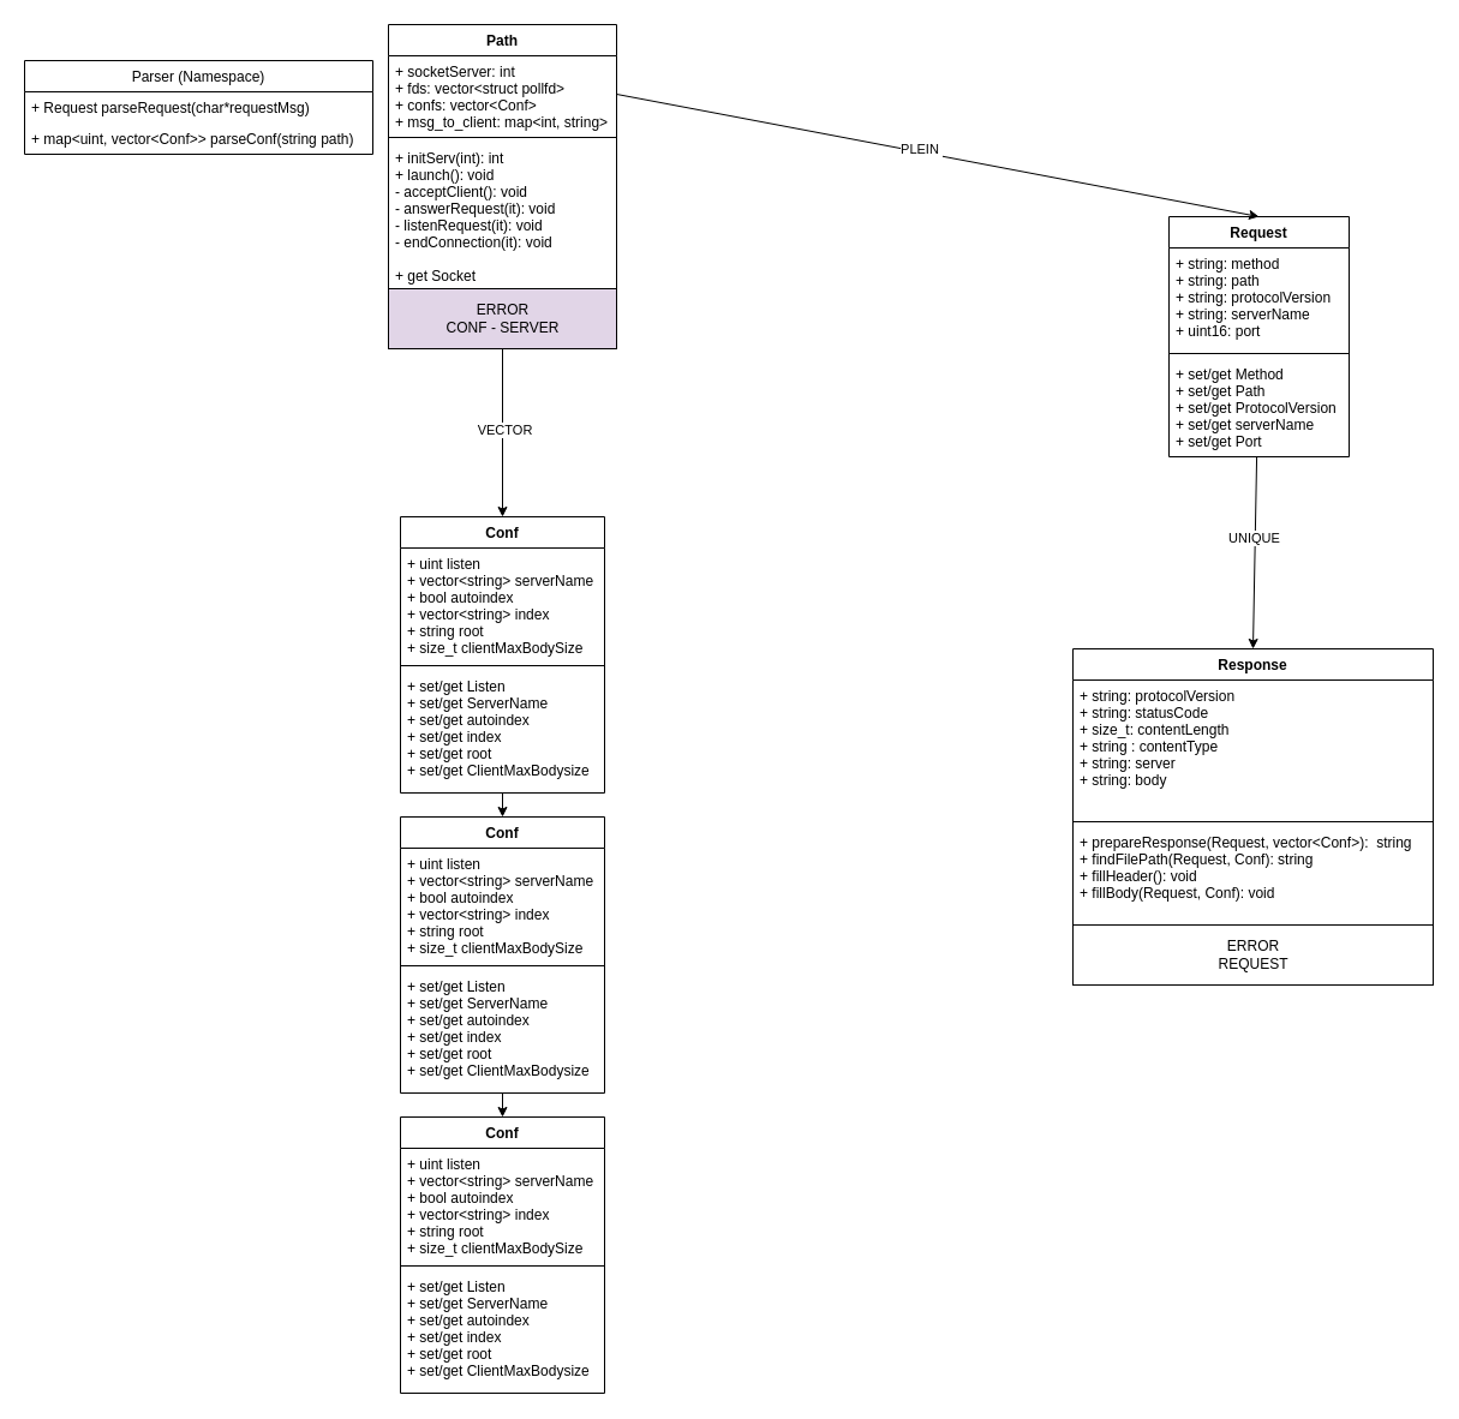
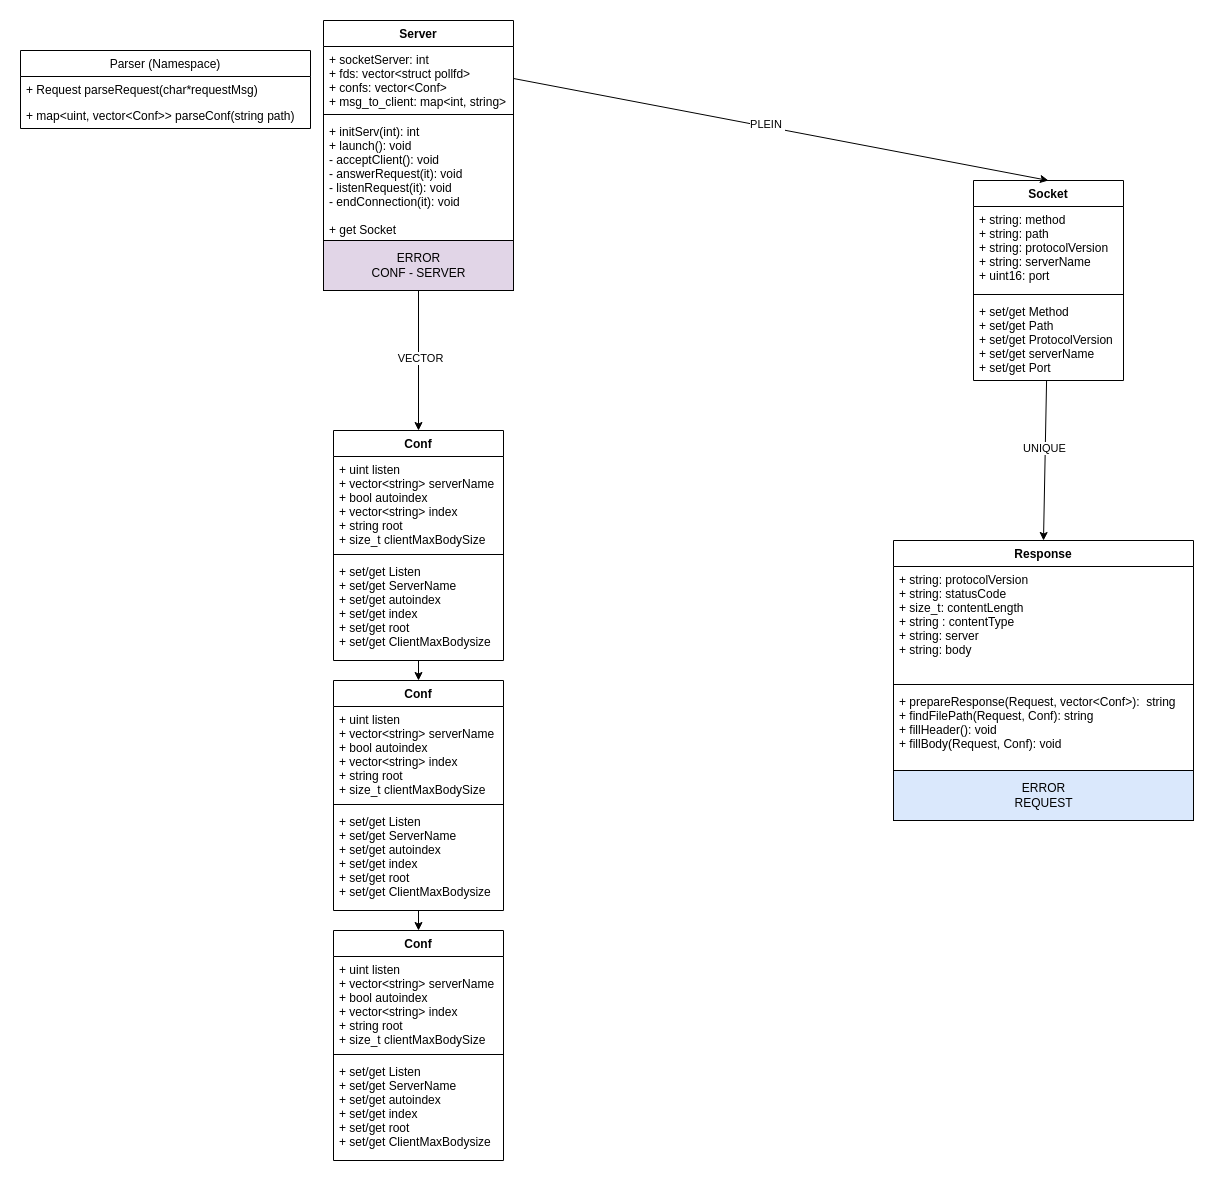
  <mxCell id="0" />
  <mxCell id="1" parent="0" />
  <mxCell id="2" style="edgeStyle=none;html=1;entryX=0.5;entryY=0;entryDx=0;entryDy=0;" edge="1" parent="1" source="4" target="10"><mxGeometry relative="1" as="geometry" /></mxCell>
  <mxCell id="3" value="VECTOR" style="edgeLabel;html=1;align=center;verticalAlign=middle;resizable=0;points=[];" vertex="1" connectable="0" parent="2"><mxGeometry x="-0.042" y="1" relative="1" as="geometry"><mxPoint as="offset" /></mxGeometry></mxCell>
- <mxCell id="4" value="Path" style="swimlane;fontStyle=1;align=center;verticalAlign=top;childLayout=stackLayout;horizontal=1;startSize=26;horizontalStack=0;resizeParent=1;resizeParentMax=0;resizeLast=0;collapsible=1;marginBottom=0;" parent="1" vertex="1"><mxGeometry x="323" y="20" width="190" height="270" as="geometry" /></mxCell>
+ <mxCell id="4" value="Server" style="swimlane;fontStyle=1;align=center;verticalAlign=top;childLayout=stackLayout;horizontal=1;startSize=26;horizontalStack=0;resizeParent=1;resizeParentMax=0;resizeLast=0;collapsible=1;marginBottom=0;" parent="1" vertex="1"><mxGeometry x="323" y="20" width="190" height="270" as="geometry" /></mxCell>
  <mxCell id="5" value="+ socketServer: int&#10;+ fds: vector&lt;struct pollfd&gt;&#10;+ confs: vector&lt;Conf&gt;&#10;+ msg_to_client: map&lt;int, string&gt;" style="text;strokeColor=none;fillColor=none;align=left;verticalAlign=top;spacingLeft=4;spacingRight=4;overflow=hidden;rotatable=0;points=[[0,0.5],[1,0.5]];portConstraint=eastwest;" parent="4" vertex="1"><mxGeometry y="26" width="190" height="64" as="geometry" /></mxCell>
  <mxCell id="6" value="" style="line;strokeWidth=1;fillColor=none;align=left;verticalAlign=middle;spacingTop=-1;spacingLeft=3;spacingRight=3;rotatable=0;labelPosition=right;points=[];portConstraint=eastwest;" parent="4" vertex="1"><mxGeometry y="90" width="190" height="8" as="geometry" /></mxCell>
  <mxCell id="7" value="+ initServ(int): int&#10;+ launch(): void&#10;- acceptClient(): void&#10;- answerRequest(it): void&#10;- listenRequest(it): void&#10;- endConnection(it): void&#10;&#10;+ get Socket" style="text;strokeColor=none;fillColor=none;align=left;verticalAlign=top;spacingLeft=4;spacingRight=4;overflow=hidden;rotatable=0;points=[[0,0.5],[1,0.5]];portConstraint=eastwest;" parent="4" vertex="1"><mxGeometry y="98" width="190" height="122" as="geometry" /></mxCell>
  <mxCell id="8" value="ERROR&lt;br&gt;CONF - SERVER" style="html=1;fillColor=#e1d5e7;" vertex="1" parent="4"><mxGeometry y="220" width="190" height="50" as="geometry" /></mxCell>
  <mxCell id="9" value="" style="edgeStyle=none;html=1;" edge="1" parent="1" source="10" target="29"><mxGeometry relative="1" as="geometry" /></mxCell>
  <mxCell id="10" value="Conf" style="swimlane;fontStyle=1;align=center;verticalAlign=top;childLayout=stackLayout;horizontal=1;startSize=26;horizontalStack=0;resizeParent=1;resizeParentMax=0;resizeLast=0;collapsible=1;marginBottom=0;" parent="1" vertex="1"><mxGeometry x="333" y="430" width="170" height="230" as="geometry" /></mxCell>
  <mxCell id="11" value="+ uint listen&#10;+ vector&lt;string&gt; serverName&#10;+ bool autoindex&#10;+ vector&lt;string&gt; index&#10;+ string root&#10;+ size_t clientMaxBodySize" style="text;strokeColor=none;fillColor=none;align=left;verticalAlign=top;spacingLeft=4;spacingRight=4;overflow=hidden;rotatable=0;points=[[0,0.5],[1,0.5]];portConstraint=eastwest;" parent="10" vertex="1"><mxGeometry y="26" width="170" height="94" as="geometry" /></mxCell>
  <mxCell id="12" value="" style="line;strokeWidth=1;fillColor=none;align=left;verticalAlign=middle;spacingTop=-1;spacingLeft=3;spacingRight=3;rotatable=0;labelPosition=right;points=[];portConstraint=eastwest;" parent="10" vertex="1"><mxGeometry y="120" width="170" height="8" as="geometry" /></mxCell>
  <mxCell id="13" value="+ set/get Listen&#10;+ set/get ServerName&#10;+ set/get autoindex&#10;+ set/get index&#10;+ set/get root&#10;+ set/get ClientMaxBodysize&#10;" style="text;strokeColor=none;fillColor=none;align=left;verticalAlign=top;spacingLeft=4;spacingRight=4;overflow=hidden;rotatable=0;points=[[0,0.5],[1,0.5]];portConstraint=eastwest;" parent="10" vertex="1"><mxGeometry y="128" width="170" height="102" as="geometry" /></mxCell>
  <mxCell id="14" style="edgeStyle=none;html=1;entryX=0.5;entryY=0;entryDx=0;entryDy=0;" edge="1" parent="1" source="16" target="23"><mxGeometry relative="1" as="geometry" /></mxCell>
  <mxCell id="15" value="UNIQUE" style="edgeLabel;html=1;align=center;verticalAlign=middle;resizable=0;points=[];" vertex="1" connectable="0" parent="14"><mxGeometry x="-0.146" y="-1" relative="1" as="geometry"><mxPoint as="offset" /></mxGeometry></mxCell>
- <mxCell id="16" value="Request" style="swimlane;fontStyle=1;align=center;verticalAlign=top;childLayout=stackLayout;horizontal=1;startSize=26;horizontalStack=0;resizeParent=1;resizeParentMax=0;resizeLast=0;collapsible=1;marginBottom=0;" vertex="1" parent="1"><mxGeometry x="973" y="180" width="150" height="200" as="geometry" /></mxCell>
+ <mxCell id="16" value="Socket" style="swimlane;fontStyle=1;align=center;verticalAlign=top;childLayout=stackLayout;horizontal=1;startSize=26;horizontalStack=0;resizeParent=1;resizeParentMax=0;resizeLast=0;collapsible=1;marginBottom=0;" vertex="1" parent="1"><mxGeometry x="973" y="180" width="150" height="200" as="geometry" /></mxCell>
  <mxCell id="17" value="+ string: method&#10;+ string: path&#10;+ string: protocolVersion&#10;+ string: serverName&#10;+ uint16: port" style="text;strokeColor=none;fillColor=none;align=left;verticalAlign=top;spacingLeft=4;spacingRight=4;overflow=hidden;rotatable=0;points=[[0,0.5],[1,0.5]];portConstraint=eastwest;" vertex="1" parent="16"><mxGeometry y="26" width="150" height="84" as="geometry" /></mxCell>
  <mxCell id="18" value="" style="line;strokeWidth=1;fillColor=none;align=left;verticalAlign=middle;spacingTop=-1;spacingLeft=3;spacingRight=3;rotatable=0;labelPosition=right;points=[];portConstraint=eastwest;" vertex="1" parent="16"><mxGeometry y="110" width="150" height="8" as="geometry" /></mxCell>
  <mxCell id="19" value="+ set/get Method&#10;+ set/get Path&#10;+ set/get ProtocolVersion&#10;+ set/get serverName&#10;+ set/get Port&#10;" style="text;strokeColor=none;fillColor=none;align=left;verticalAlign=top;spacingLeft=4;spacingRight=4;overflow=hidden;rotatable=0;points=[[0,0.5],[1,0.5]];portConstraint=eastwest;" vertex="1" parent="16"><mxGeometry y="118" width="150" height="82" as="geometry" /></mxCell>
  <mxCell id="20" value="Parser (Namespace)" style="swimlane;fontStyle=0;childLayout=stackLayout;horizontal=1;startSize=26;fillColor=none;horizontalStack=0;resizeParent=1;resizeParentMax=0;resizeLast=0;collapsible=1;marginBottom=0;" vertex="1" parent="1"><mxGeometry x="20" y="50" width="290" height="78" as="geometry" /></mxCell>
  <mxCell id="21" value="+ Request parseRequest(char*requestMsg)" style="text;strokeColor=none;fillColor=none;align=left;verticalAlign=top;spacingLeft=4;spacingRight=4;overflow=hidden;rotatable=0;points=[[0,0.5],[1,0.5]];portConstraint=eastwest;" vertex="1" parent="20"><mxGeometry y="26" width="290" height="26" as="geometry" /></mxCell>
  <mxCell id="22" value="+ map&lt;uint, vector&lt;Conf&gt;&gt; parseConf(string path)" style="text;strokeColor=none;fillColor=none;align=left;verticalAlign=top;spacingLeft=4;spacingRight=4;overflow=hidden;rotatable=0;points=[[0,0.5],[1,0.5]];portConstraint=eastwest;" vertex="1" parent="20"><mxGeometry y="52" width="290" height="26" as="geometry" /></mxCell>
  <mxCell id="23" value="Response" style="swimlane;fontStyle=1;align=center;verticalAlign=top;childLayout=stackLayout;horizontal=1;startSize=26;horizontalStack=0;resizeParent=1;resizeParentMax=0;resizeLast=0;collapsible=1;marginBottom=0;" vertex="1" parent="1"><mxGeometry x="893" y="540" width="300" height="280" as="geometry" /></mxCell>
  <mxCell id="24" value="+ string: protocolVersion&#10;+ string: statusCode&#10;+ size_t: contentLength&#10;+ string : contentType&#10;+ string: server&#10;+ string: body" style="text;strokeColor=none;fillColor=none;align=left;verticalAlign=top;spacingLeft=4;spacingRight=4;overflow=hidden;rotatable=0;points=[[0,0.5],[1,0.5]];portConstraint=eastwest;" vertex="1" parent="23"><mxGeometry y="26" width="300" height="114" as="geometry" /></mxCell>
  <mxCell id="25" value="" style="line;strokeWidth=1;fillColor=none;align=left;verticalAlign=middle;spacingTop=-1;spacingLeft=3;spacingRight=3;rotatable=0;labelPosition=right;points=[];portConstraint=eastwest;" vertex="1" parent="23"><mxGeometry y="140" width="300" height="8" as="geometry" /></mxCell>
  <mxCell id="26" value="+ prepareResponse(Request, vector&lt;Conf&gt;):  string&#10;+ findFilePath(Request, Conf): string&#10;+ fillHeader(): void&#10;+ fillBody(Request, Conf): void" style="text;strokeColor=none;fillColor=none;align=left;verticalAlign=top;spacingLeft=4;spacingRight=4;overflow=hidden;rotatable=0;points=[[0,0.5],[1,0.5]];portConstraint=eastwest;" vertex="1" parent="23"><mxGeometry y="148" width="300" height="82" as="geometry" /></mxCell>
- <mxCell id="27" value="ERROR&lt;br&gt;REQUEST" style="html=1;" vertex="1" parent="23"><mxGeometry y="230" width="300" height="50" as="geometry" /></mxCell>
+ <mxCell id="27" value="ERROR&lt;br&gt;REQUEST" style="html=1;fillColor=#dae8fc;" vertex="1" parent="23"><mxGeometry y="230" width="300" height="50" as="geometry" /></mxCell>
  <mxCell id="28" value="" style="edgeStyle=none;html=1;" edge="1" parent="1" source="29" target="33"><mxGeometry relative="1" as="geometry" /></mxCell>
  <mxCell id="29" value="Conf" style="swimlane;fontStyle=1;align=center;verticalAlign=top;childLayout=stackLayout;horizontal=1;startSize=26;horizontalStack=0;resizeParent=1;resizeParentMax=0;resizeLast=0;collapsible=1;marginBottom=0;" vertex="1" parent="1"><mxGeometry x="333" y="680" width="170" height="230" as="geometry" /></mxCell>
  <mxCell id="30" value="+ uint listen&#10;+ vector&lt;string&gt; serverName&#10;+ bool autoindex&#10;+ vector&lt;string&gt; index&#10;+ string root&#10;+ size_t clientMaxBodySize" style="text;strokeColor=none;fillColor=none;align=left;verticalAlign=top;spacingLeft=4;spacingRight=4;overflow=hidden;rotatable=0;points=[[0,0.5],[1,0.5]];portConstraint=eastwest;" vertex="1" parent="29"><mxGeometry y="26" width="170" height="94" as="geometry" /></mxCell>
  <mxCell id="31" value="" style="line;strokeWidth=1;fillColor=none;align=left;verticalAlign=middle;spacingTop=-1;spacingLeft=3;spacingRight=3;rotatable=0;labelPosition=right;points=[];portConstraint=eastwest;" vertex="1" parent="29"><mxGeometry y="120" width="170" height="8" as="geometry" /></mxCell>
  <mxCell id="32" value="+ set/get Listen&#10;+ set/get ServerName&#10;+ set/get autoindex&#10;+ set/get index&#10;+ set/get root&#10;+ set/get ClientMaxBodysize&#10;" style="text;strokeColor=none;fillColor=none;align=left;verticalAlign=top;spacingLeft=4;spacingRight=4;overflow=hidden;rotatable=0;points=[[0,0.5],[1,0.5]];portConstraint=eastwest;" vertex="1" parent="29"><mxGeometry y="128" width="170" height="102" as="geometry" /></mxCell>
  <mxCell id="33" value="Conf" style="swimlane;fontStyle=1;align=center;verticalAlign=top;childLayout=stackLayout;horizontal=1;startSize=26;horizontalStack=0;resizeParent=1;resizeParentMax=0;resizeLast=0;collapsible=1;marginBottom=0;" vertex="1" parent="1"><mxGeometry x="333" y="930" width="170" height="230" as="geometry" /></mxCell>
  <mxCell id="34" value="+ uint listen&#10;+ vector&lt;string&gt; serverName&#10;+ bool autoindex&#10;+ vector&lt;string&gt; index&#10;+ string root&#10;+ size_t clientMaxBodySize" style="text;strokeColor=none;fillColor=none;align=left;verticalAlign=top;spacingLeft=4;spacingRight=4;overflow=hidden;rotatable=0;points=[[0,0.5],[1,0.5]];portConstraint=eastwest;" vertex="1" parent="33"><mxGeometry y="26" width="170" height="94" as="geometry" /></mxCell>
  <mxCell id="35" value="" style="line;strokeWidth=1;fillColor=none;align=left;verticalAlign=middle;spacingTop=-1;spacingLeft=3;spacingRight=3;rotatable=0;labelPosition=right;points=[];portConstraint=eastwest;" vertex="1" parent="33"><mxGeometry y="120" width="170" height="8" as="geometry" /></mxCell>
  <mxCell id="36" value="+ set/get Listen&#10;+ set/get ServerName&#10;+ set/get autoindex&#10;+ set/get index&#10;+ set/get root&#10;+ set/get ClientMaxBodysize&#10;" style="text;strokeColor=none;fillColor=none;align=left;verticalAlign=top;spacingLeft=4;spacingRight=4;overflow=hidden;rotatable=0;points=[[0,0.5],[1,0.5]];portConstraint=eastwest;" vertex="1" parent="33"><mxGeometry y="128" width="170" height="102" as="geometry" /></mxCell>
  <mxCell id="37" style="edgeStyle=none;html=1;exitX=1;exitY=0.5;exitDx=0;exitDy=0;entryX=0.5;entryY=0;entryDx=0;entryDy=0;" edge="1" parent="1" source="5" target="16"><mxGeometry relative="1" as="geometry" /></mxCell>
  <mxCell id="38" value="PLEIN&amp;nbsp;" style="edgeLabel;html=1;align=center;verticalAlign=middle;resizable=0;points=[];" vertex="1" connectable="0" parent="37"><mxGeometry x="-0.051" y="3" relative="1" as="geometry"><mxPoint as="offset" /></mxGeometry></mxCell>
